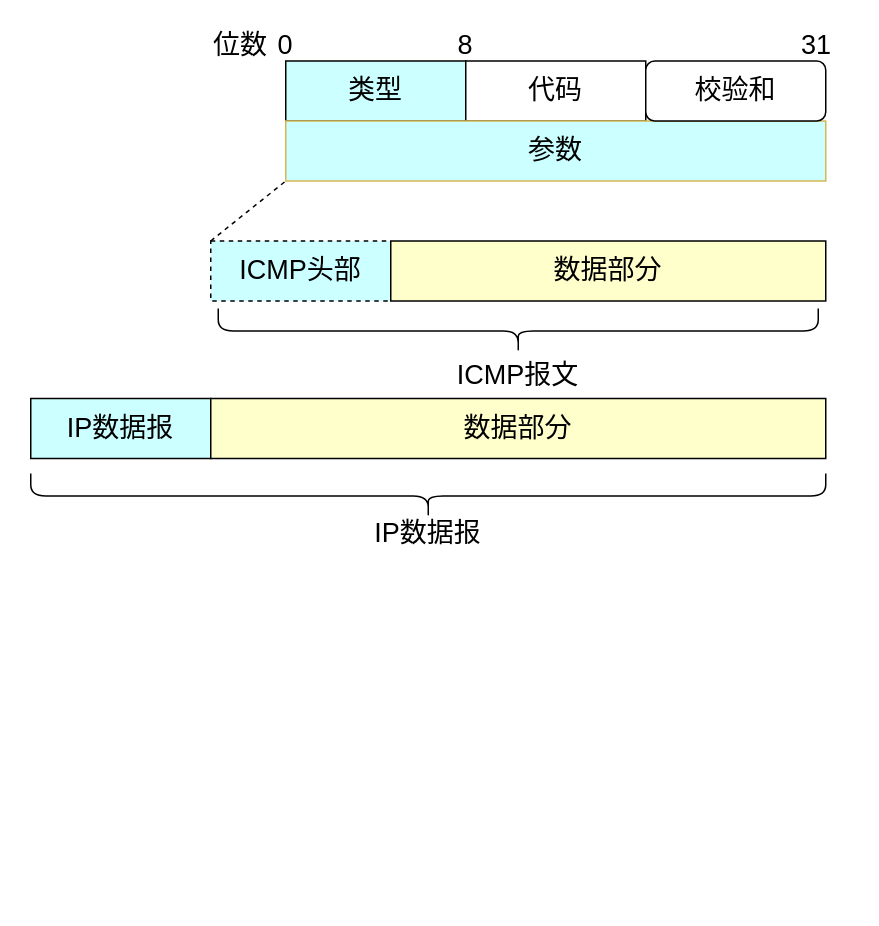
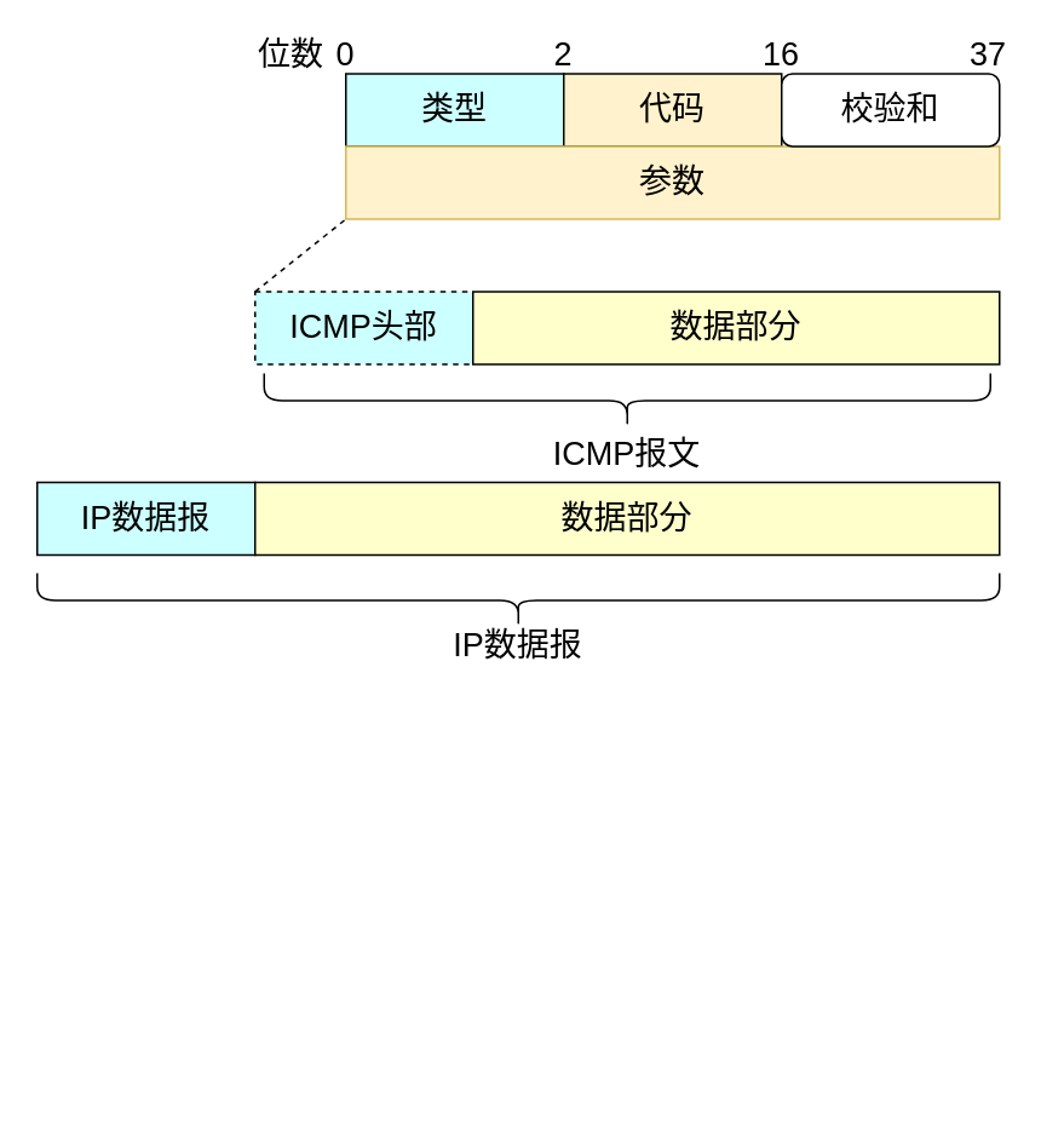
  <mxCell id="0" />
  <mxCell id="1" parent="0" />
  <mxCell id="2" value="类型" style="rounded=0;whiteSpace=wrap;html=1;fontSize=18;fillColor=#CCFFFF;" vertex="1" parent="1"><mxGeometry x="190" y="40" width="120" height="40" as="geometry" /></mxCell>
- <mxCell id="3" value="代码" style="rounded=0;whiteSpace=wrap;html=1;fontSize=18;" vertex="1" parent="1"><mxGeometry x="310" y="40" width="120" height="40" as="geometry" /></mxCell>
- <mxCell id="4" value="参数" style="rounded=0;whiteSpace=wrap;html=1;fontSize=18;fillColor=#ccffff;strokeColor=#d6b656;" vertex="1" parent="1"><mxGeometry x="190" y="80" width="360" height="40" as="geometry" /></mxCell>
+ <mxCell id="3" value="代码" style="rounded=0;whiteSpace=wrap;html=1;fontSize=18;fillColor=#fff2cc;" vertex="1" parent="1"><mxGeometry x="310" y="40" width="120" height="40" as="geometry" /></mxCell>
+ <mxCell id="4" value="参数" style="rounded=0;whiteSpace=wrap;html=1;fontSize=18;fillColor=#fff2cc;strokeColor=#d6b656;" vertex="1" parent="1"><mxGeometry x="190" y="80" width="360" height="40" as="geometry" /></mxCell>
  <mxCell id="5" value="校验和" style="whiteSpace=wrap;html=1;fontSize=18;rounded=1;" vertex="1" parent="1"><mxGeometry x="430" y="40" width="120" height="40" as="geometry" /></mxCell>
  <mxCell id="6" value="ICMP头部" style="rounded=0;whiteSpace=wrap;html=1;fontSize=18;fillColor=#CCFFFF;dashed=1;" vertex="1" parent="1"><mxGeometry x="140" y="160" width="120" height="40" as="geometry" /></mxCell>
  <mxCell id="7" value="数据部分" style="rounded=0;whiteSpace=wrap;html=1;fontSize=18;fillColor=#FFFFCC;" vertex="1" parent="1"><mxGeometry x="260" y="160" width="290" height="40" as="geometry" /></mxCell>
  <mxCell id="8" value="IP数据报" style="rounded=0;whiteSpace=wrap;html=1;fontSize=18;fillColor=#CCFFFF;" vertex="1" parent="1"><mxGeometry x="20" y="265" width="120" height="40" as="geometry" /></mxCell>
  <mxCell id="9" value="数据部分" style="rounded=0;whiteSpace=wrap;html=1;fontSize=18;fillColor=#FFFFCC;" vertex="1" parent="1"><mxGeometry x="140" y="265" width="410" height="40" as="geometry" /></mxCell>
  <mxCell id="10" value="" style="endArrow=none;html=1;fontSize=18;exitX=0;exitY=0;exitDx=0;exitDy=0;dashed=1;" edge="1" parent="1" source="6"><mxGeometry width="50" height="50" relative="1" as="geometry"><mxPoint x="140" y="170" as="sourcePoint" /><mxPoint x="190" y="120" as="targetPoint" /></mxGeometry></mxCell>
  <mxCell id="11" value="" style="shape=curlyBracket;whiteSpace=wrap;html=1;rounded=1;fontSize=18;rotation=-90;" vertex="1" parent="1"><mxGeometry x="270" y="65" width="30" height="530" as="geometry" /></mxCell>
  <mxCell id="12" value="IP数据报" style="text;html=1;strokeColor=none;fillColor=none;align=center;verticalAlign=middle;whiteSpace=wrap;rounded=0;fontSize=18;" vertex="1" parent="1"><mxGeometry x="230" y="345" width="110" height="20" as="geometry" /></mxCell>
  <mxCell id="13" value="" style="shape=curlyBracket;whiteSpace=wrap;html=1;rounded=1;fontSize=18;rotation=-90;" vertex="1" parent="1"><mxGeometry x="330" y="20" width="30" height="400" as="geometry" /></mxCell>
  <mxCell id="14" value="ICMP报文" style="text;html=1;strokeColor=none;fillColor=none;align=center;verticalAlign=middle;whiteSpace=wrap;rounded=0;fontSize=18;" vertex="1" parent="1"><mxGeometry x="290" y="240" width="110" height="20" as="geometry" /></mxCell>
  <mxCell id="15" value="位数" style="text;html=1;strokeColor=none;fillColor=none;align=center;verticalAlign=middle;whiteSpace=wrap;rounded=0;fontSize=18;" vertex="1" parent="1"><mxGeometry x="140" y="20" width="40" height="20" as="geometry" /></mxCell>
  <mxCell id="16" value="0" style="text;html=1;strokeColor=none;fillColor=none;align=center;verticalAlign=middle;whiteSpace=wrap;rounded=0;fontSize=18;" vertex="1" parent="1"><mxGeometry x="170" y="20" width="40" height="20" as="geometry" /></mxCell>
- <mxCell id="17" value="8" style="text;html=1;strokeColor=none;fillColor=none;align=center;verticalAlign=middle;whiteSpace=wrap;rounded=0;fontSize=18;" vertex="1" parent="1"><mxGeometry x="290" y="20" width="40" height="20" as="geometry" /></mxCell>
- <mxCell id="19" value="31" style="text;html=1;strokeColor=none;fillColor=none;align=center;verticalAlign=middle;whiteSpace=wrap;rounded=0;fontSize=18;" vertex="1" parent="1"><mxGeometry x="524" y="20" width="40" height="20" as="geometry" /></mxCell>
+ <mxCell id="17" value="2" style="text;html=1;strokeColor=none;fillColor=none;align=center;verticalAlign=middle;whiteSpace=wrap;rounded=0;fontSize=18;" vertex="1" parent="1"><mxGeometry x="290" y="20" width="40" height="20" as="geometry" /></mxCell>
+ <mxCell id="18" value="16" style="text;html=1;strokeColor=none;fillColor=none;align=center;verticalAlign=middle;whiteSpace=wrap;rounded=0;fontSize=18;" vertex="1" parent="1"><mxGeometry x="410" y="20" width="40" height="20" as="geometry" /></mxCell>
+ <mxCell id="19" value="37" style="text;html=1;strokeColor=none;fillColor=none;align=center;verticalAlign=middle;whiteSpace=wrap;rounded=0;fontSize=18;" vertex="1" parent="1"><mxGeometry x="524" y="20" width="40" height="20" as="geometry" /></mxCell>
